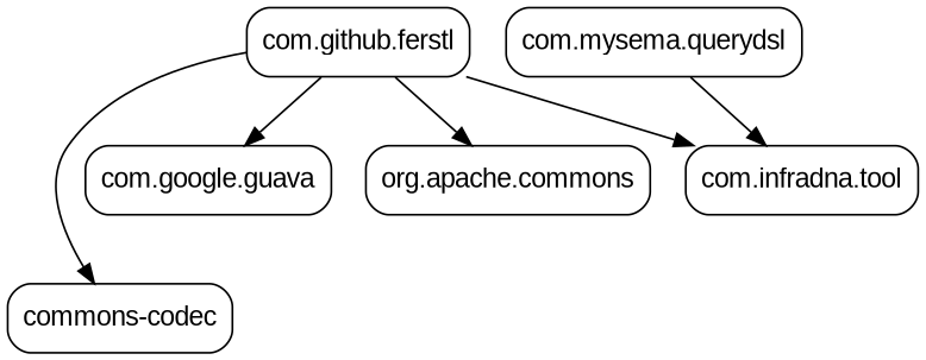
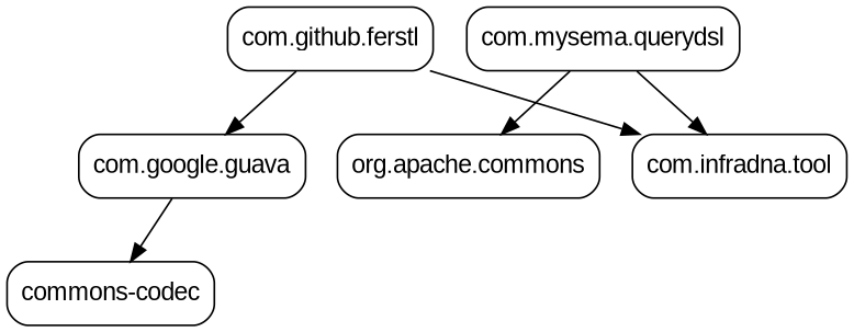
  digraph {
    fontname="Liberation Sans"
    node [fontname="Liberation Sans" fontsize=14 shape=box style=rounded]
    edge [fontname="Liberation Sans" fontsize=10]
    n1 [label=<<font point-size="14">com.github.ferstl</font>>]
    n2 [label=<<font point-size="14">commons-codec</font>>]
    n3 [label=<<font point-size="14">org.apache.commons</font>>]
    n4 [label=<<font point-size="14">com.google.guava</font>>]
    n5 [label=<<font point-size="14">com.infradna.tool</font>>]
    n6 [label=<<font point-size="14">com.mysema.querydsl</font>>]
-   n1 -> n2
-   n1 -> n3
+   n4 -> n2
+   n6 -> n3
    n1 -> n4
    n1 -> n5
    n6 -> n5
  }
